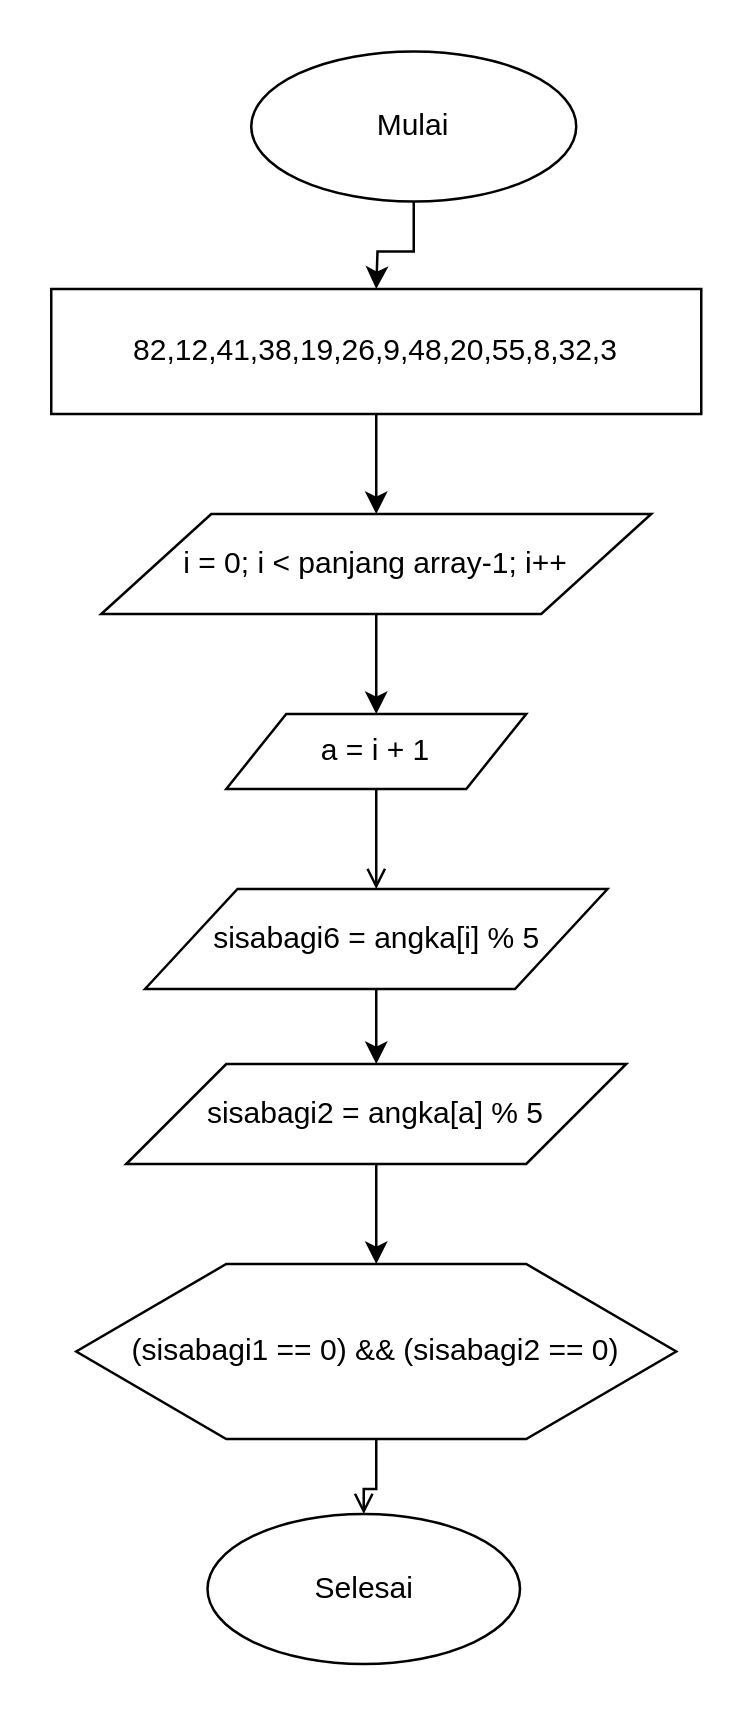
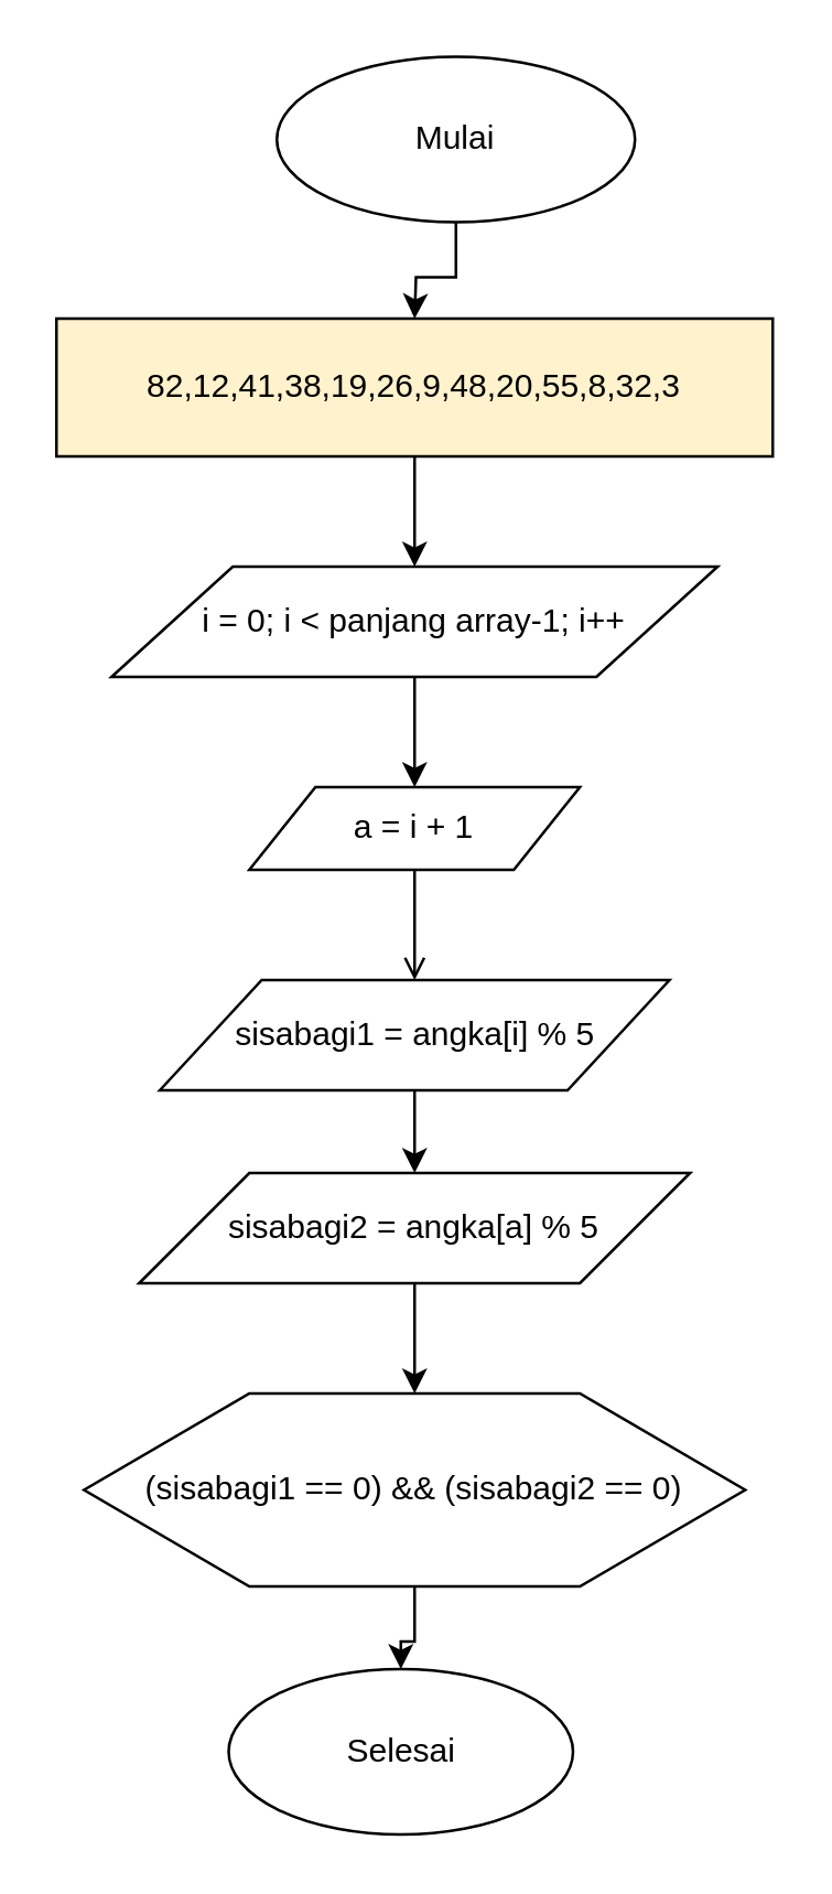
  <mxCell id="0" />
  <mxCell id="1" parent="0" />
  <mxCell id="2" style="edgeStyle=orthogonalEdgeStyle;rounded=0;orthogonalLoop=1;jettySize=auto;html=1;" edge="1" parent="1" source="3"><mxGeometry relative="1" as="geometry"><mxPoint x="150" y="115" as="targetPoint" /></mxGeometry></mxCell>
  <mxCell id="3" value="Mulai" style="ellipse;whiteSpace=wrap;html=1;" vertex="1" parent="1"><mxGeometry x="100" y="20" width="130" height="60" as="geometry" /></mxCell>
  <mxCell id="4" style="edgeStyle=orthogonalEdgeStyle;rounded=0;orthogonalLoop=1;jettySize=auto;html=1;" edge="1" parent="1" source="5"><mxGeometry relative="1" as="geometry"><mxPoint x="150" y="205" as="targetPoint" /></mxGeometry></mxCell>
- <mxCell id="5" value="82,12,41,38,19,26,9,48,20,55,8,32,3" style="rounded=0;whiteSpace=wrap;html=1;" vertex="1" parent="1"><mxGeometry x="20" y="115" width="260" height="50" as="geometry" /></mxCell>
+ <mxCell id="5" value="82,12,41,38,19,26,9,48,20,55,8,32,3" style="rounded=0;whiteSpace=wrap;html=1;fillColor=#fff2cc;" vertex="1" parent="1"><mxGeometry x="20" y="115" width="260" height="50" as="geometry" /></mxCell>
  <mxCell id="6" style="edgeStyle=orthogonalEdgeStyle;rounded=0;orthogonalLoop=1;jettySize=auto;html=1;" edge="1" parent="1" source="7"><mxGeometry relative="1" as="geometry"><mxPoint x="150" y="285" as="targetPoint" /></mxGeometry></mxCell>
  <mxCell id="7" value="i = 0; i &amp;lt; panjang array-1; i++" style="shape=parallelogram;perimeter=parallelogramPerimeter;whiteSpace=wrap;html=1;" vertex="1" parent="1"><mxGeometry x="40" y="205" width="220" height="40" as="geometry" /></mxCell>
  <mxCell id="8" style="edgeStyle=orthogonalEdgeStyle;rounded=0;orthogonalLoop=1;jettySize=auto;html=1;endArrow=open;" edge="1" parent="1" source="9" target="11"><mxGeometry relative="1" as="geometry"><mxPoint x="150" y="345" as="targetPoint" /></mxGeometry></mxCell>
  <mxCell id="9" value="a = i + 1" style="shape=parallelogram;perimeter=parallelogramPerimeter;whiteSpace=wrap;html=1;" vertex="1" parent="1"><mxGeometry x="90" y="285" width="120" height="30" as="geometry" /></mxCell>
  <mxCell id="10" style="edgeStyle=orthogonalEdgeStyle;rounded=0;orthogonalLoop=1;jettySize=auto;html=1;" edge="1" parent="1" source="11"><mxGeometry relative="1" as="geometry"><mxPoint x="150" y="425" as="targetPoint" /></mxGeometry></mxCell>
- <mxCell id="11" value="sisabagi6 = angka[i] % 5" style="shape=parallelogram;perimeter=parallelogramPerimeter;whiteSpace=wrap;html=1;" vertex="1" parent="1"><mxGeometry x="57.5" y="355" width="185" height="40" as="geometry" /></mxCell>
+ <mxCell id="11" value="sisabagi1 = angka[i] % 5" style="shape=parallelogram;perimeter=parallelogramPerimeter;whiteSpace=wrap;html=1;" vertex="1" parent="1"><mxGeometry x="57.5" y="355" width="185" height="40" as="geometry" /></mxCell>
  <mxCell id="12" style="edgeStyle=orthogonalEdgeStyle;rounded=0;orthogonalLoop=1;jettySize=auto;html=1;" edge="1" parent="1" source="13"><mxGeometry relative="1" as="geometry"><mxPoint x="150" y="505" as="targetPoint" /></mxGeometry></mxCell>
  <mxCell id="13" value="sisabagi2 = angka[a] % 5" style="shape=parallelogram;perimeter=parallelogramPerimeter;whiteSpace=wrap;html=1;" vertex="1" parent="1"><mxGeometry x="50" y="425" width="200" height="40" as="geometry" /></mxCell>
- <mxCell id="14" style="edgeStyle=orthogonalEdgeStyle;rounded=0;orthogonalLoop=1;jettySize=auto;html=1;endArrow=open;" edge="1" parent="1" source="15" target="16"><mxGeometry relative="1" as="geometry"><mxPoint x="150" y="615" as="targetPoint" /></mxGeometry></mxCell>
+ <mxCell id="14" style="edgeStyle=orthogonalEdgeStyle;rounded=0;orthogonalLoop=1;jettySize=auto;html=1;" edge="1" parent="1" source="15" target="16"><mxGeometry relative="1" as="geometry"><mxPoint x="150" y="615" as="targetPoint" /></mxGeometry></mxCell>
  <mxCell id="15" value="(sisabagi1 == 0) &amp;&amp; (sisabagi2 == 0)" style="shape=hexagon;perimeter=hexagonPerimeter2;whiteSpace=wrap;html=1;" vertex="1" parent="1"><mxGeometry x="30" y="505" width="240" height="70" as="geometry" /></mxCell>
  <mxCell id="16" value="Selesai" style="ellipse;whiteSpace=wrap;html=1;" vertex="1" parent="1"><mxGeometry x="82.5" y="605" width="125" height="60" as="geometry" /></mxCell>
